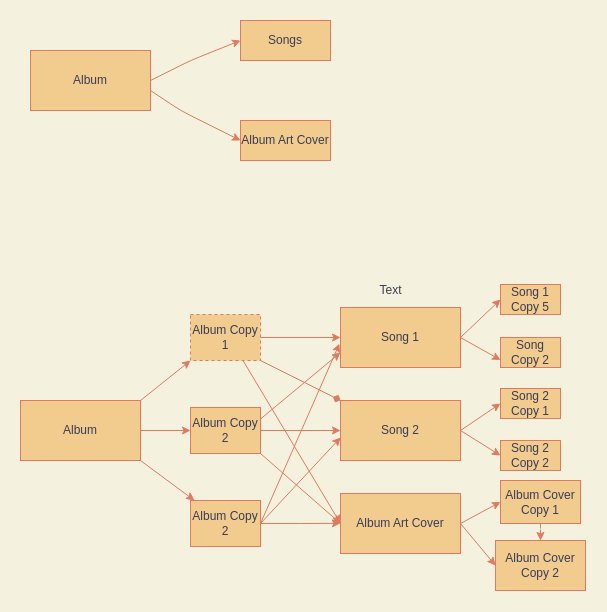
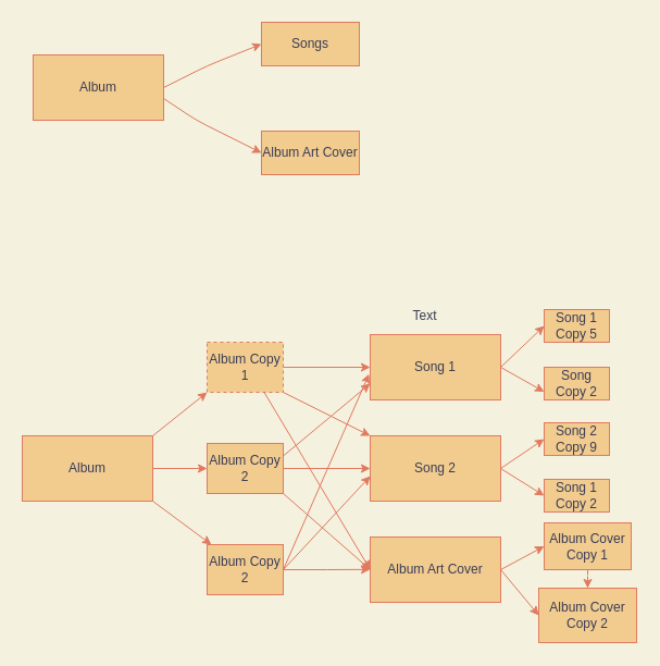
  <mxCell id="0" />
  <mxCell id="1" parent="0" />
  <mxCell id="2" value="Album" style="rounded=0;whiteSpace=wrap;html=1;strokeColor=#E07A5F;fillColor=#F2CC8F;fontColor=#393C56;" parent="1" vertex="1"><mxGeometry x="30" y="50" width="120" height="60" as="geometry" /></mxCell>
  <mxCell id="3" value="" style="endArrow=classic;html=1;exitX=1;exitY=0.5;exitDx=0;exitDy=0;strokeColor=#E07A5F;labelBackgroundColor=#F4F1DE;fontColor=#393C56;" parent="1" source="2" edge="1"><mxGeometry width="50" height="50" relative="1" as="geometry"><mxPoint x="210" y="180" as="sourcePoint" /><mxPoint x="240" y="40" as="targetPoint" /><Array as="points"><mxPoint x="190" y="60" /></Array></mxGeometry></mxCell>
  <mxCell id="4" value="" style="endArrow=classic;html=1;exitX=1;exitY=0.5;exitDx=0;exitDy=0;strokeColor=#E07A5F;labelBackgroundColor=#F4F1DE;fontColor=#393C56;" parent="1" edge="1"><mxGeometry width="50" height="50" relative="1" as="geometry"><mxPoint x="150" y="90" as="sourcePoint" /><mxPoint x="240" y="140" as="targetPoint" /><Array as="points"><mxPoint x="180" y="110" /></Array></mxGeometry></mxCell>
  <mxCell id="5" value="Songs" style="rounded=0;whiteSpace=wrap;html=1;strokeColor=#E07A5F;fillColor=#F2CC8F;fontColor=#393C56;" parent="1" vertex="1"><mxGeometry x="240" y="20" width="90" height="40" as="geometry" /></mxCell>
  <mxCell id="6" value="Album Art Cover" style="rounded=0;whiteSpace=wrap;html=1;strokeColor=#E07A5F;fillColor=#F2CC8F;fontColor=#393C56;" parent="1" vertex="1"><mxGeometry x="240" y="120" width="90" height="40" as="geometry" /></mxCell>
  <mxCell id="7" style="edgeStyle=orthogonalEdgeStyle;rounded=0;orthogonalLoop=1;jettySize=auto;html=1;exitX=1;exitY=0.5;exitDx=0;exitDy=0;entryX=0;entryY=0.5;entryDx=0;entryDy=0;strokeColor=#E07A5F;labelBackgroundColor=#F4F1DE;fontColor=#393C56;" parent="1" source="8" target="12" edge="1"><mxGeometry relative="1" as="geometry" /></mxCell>
  <mxCell id="8" value="Album" style="rounded=0;whiteSpace=wrap;html=1;strokeColor=#E07A5F;fillColor=#F2CC8F;fontColor=#393C56;" parent="1" vertex="1"><mxGeometry x="20" y="400" width="120" height="60" as="geometry" /></mxCell>
  <mxCell id="9" style="edgeStyle=orthogonalEdgeStyle;rounded=0;orthogonalLoop=1;jettySize=auto;html=1;exitX=1;exitY=0.5;exitDx=0;exitDy=0;entryX=0;entryY=0.5;entryDx=0;entryDy=0;strokeColor=#E07A5F;labelBackgroundColor=#F4F1DE;fontColor=#393C56;" parent="1" source="10" target="17" edge="1"><mxGeometry relative="1" as="geometry" /></mxCell>
  <mxCell id="10" value="Album Copy 1" style="rounded=0;whiteSpace=wrap;html=1;strokeColor=#E07A5F;fillColor=#F2CC8F;fontColor=#393C56;dashed=1;" parent="1" vertex="1"><mxGeometry x="190" y="314" width="70" height="46" as="geometry" /></mxCell>
  <mxCell id="11" style="edgeStyle=orthogonalEdgeStyle;rounded=0;orthogonalLoop=1;jettySize=auto;html=1;exitX=1;exitY=0.5;exitDx=0;exitDy=0;entryX=0;entryY=0.5;entryDx=0;entryDy=0;strokeColor=#E07A5F;labelBackgroundColor=#F4F1DE;fontColor=#393C56;" parent="1" source="12" target="18" edge="1"><mxGeometry relative="1" as="geometry" /></mxCell>
  <mxCell id="12" value="Album Copy 2" style="rounded=0;whiteSpace=wrap;html=1;strokeColor=#E07A5F;fillColor=#F2CC8F;fontColor=#393C56;" parent="1" vertex="1"><mxGeometry x="190" y="407" width="70" height="46" as="geometry" /></mxCell>
  <mxCell id="13" style="edgeStyle=orthogonalEdgeStyle;rounded=0;orthogonalLoop=1;jettySize=auto;html=1;exitX=1;exitY=0.5;exitDx=0;exitDy=0;strokeColor=#E07A5F;labelBackgroundColor=#F4F1DE;fontColor=#393C56;" parent="1" source="14" edge="1"><mxGeometry relative="1" as="geometry"><mxPoint x="340" y="522.833" as="targetPoint" /></mxGeometry></mxCell>
  <mxCell id="14" value="Album Copy 2" style="rounded=0;whiteSpace=wrap;html=1;strokeColor=#E07A5F;fillColor=#F2CC8F;fontColor=#393C56;" parent="1" vertex="1"><mxGeometry x="190" y="500" width="70" height="46" as="geometry" /></mxCell>
  <mxCell id="15" value="" style="endArrow=classic;html=1;strokeColor=#E07A5F;exitX=1;exitY=0;exitDx=0;exitDy=0;entryX=0;entryY=1;entryDx=0;entryDy=0;labelBackgroundColor=#F4F1DE;fontColor=#393C56;" parent="1" source="8" target="10" edge="1"><mxGeometry width="50" height="50" relative="1" as="geometry"><mxPoint x="340" y="400" as="sourcePoint" /><mxPoint x="390" y="350" as="targetPoint" /></mxGeometry></mxCell>
  <mxCell id="16" value="" style="endArrow=classic;html=1;strokeColor=#E07A5F;exitX=1;exitY=1;exitDx=0;exitDy=0;labelBackgroundColor=#F4F1DE;fontColor=#393C56;" parent="1" source="8" target="14" edge="1"><mxGeometry width="50" height="50" relative="1" as="geometry"><mxPoint x="340" y="400" as="sourcePoint" /><mxPoint x="390" y="350" as="targetPoint" /></mxGeometry></mxCell>
  <mxCell id="17" value="Song 1" style="rounded=0;whiteSpace=wrap;html=1;strokeColor=#E07A5F;fillColor=#F2CC8F;fontColor=#393C56;" parent="1" vertex="1"><mxGeometry x="340" y="307" width="120" height="60" as="geometry" /></mxCell>
  <mxCell id="18" value="Song 2" style="rounded=0;whiteSpace=wrap;html=1;strokeColor=#E07A5F;fillColor=#F2CC8F;fontColor=#393C56;" parent="1" vertex="1"><mxGeometry x="340" y="400" width="120" height="60" as="geometry" /></mxCell>
  <mxCell id="19" value="Album Art Cover" style="rounded=0;whiteSpace=wrap;html=1;strokeColor=#E07A5F;fillColor=#F2CC8F;fontColor=#393C56;" parent="1" vertex="1"><mxGeometry x="340" y="493" width="120" height="60" as="geometry" /></mxCell>
- <mxCell id="20" value="" style="endArrow=diamond;html=1;strokeColor=#E07A5F;exitX=1;exitY=1;exitDx=0;exitDy=0;labelBackgroundColor=#F4F1DE;fontColor=#393C56;" parent="1" source="10" target="18" edge="1"><mxGeometry width="50" height="50" relative="1" as="geometry"><mxPoint x="340" y="400" as="sourcePoint" /><mxPoint x="390" y="350" as="targetPoint" /></mxGeometry></mxCell>
+ <mxCell id="20" value="" style="endArrow=classic;html=1;strokeColor=#E07A5F;exitX=1;exitY=1;exitDx=0;exitDy=0;labelBackgroundColor=#F4F1DE;fontColor=#393C56;" parent="1" source="10" target="18" edge="1"><mxGeometry width="50" height="50" relative="1" as="geometry"><mxPoint x="340" y="400" as="sourcePoint" /><mxPoint x="390" y="350" as="targetPoint" /></mxGeometry></mxCell>
  <mxCell id="21" value="" style="endArrow=classic;html=1;strokeColor=#E07A5F;exitX=0.75;exitY=1;exitDx=0;exitDy=0;entryX=0;entryY=0.5;entryDx=0;entryDy=0;labelBackgroundColor=#F4F1DE;fontColor=#393C56;" parent="1" source="10" target="19" edge="1"><mxGeometry width="50" height="50" relative="1" as="geometry"><mxPoint x="340" y="400" as="sourcePoint" /><mxPoint x="390" y="350" as="targetPoint" /></mxGeometry></mxCell>
  <mxCell id="22" value="" style="endArrow=classic;html=1;strokeColor=#E07A5F;exitX=1;exitY=0.25;exitDx=0;exitDy=0;entryX=0;entryY=0.75;entryDx=0;entryDy=0;labelBackgroundColor=#F4F1DE;fontColor=#393C56;" parent="1" source="12" target="17" edge="1"><mxGeometry width="50" height="50" relative="1" as="geometry"><mxPoint x="360" y="450" as="sourcePoint" /><mxPoint x="410" y="400" as="targetPoint" /></mxGeometry></mxCell>
  <mxCell id="23" value="" style="endArrow=classic;html=1;strokeColor=#E07A5F;exitX=1;exitY=1;exitDx=0;exitDy=0;entryX=0;entryY=0.5;entryDx=0;entryDy=0;labelBackgroundColor=#F4F1DE;fontColor=#393C56;" parent="1" source="12" target="19" edge="1"><mxGeometry width="50" height="50" relative="1" as="geometry"><mxPoint x="360" y="450" as="sourcePoint" /><mxPoint x="410" y="400" as="targetPoint" /></mxGeometry></mxCell>
  <mxCell id="24" value="" style="endArrow=classic;html=1;strokeColor=#E07A5F;exitX=1;exitY=0.5;exitDx=0;exitDy=0;entryX=0.001;entryY=0.617;entryDx=0;entryDy=0;entryPerimeter=0;labelBackgroundColor=#F4F1DE;fontColor=#393C56;" parent="1" source="14" target="18" edge="1"><mxGeometry width="50" height="50" relative="1" as="geometry"><mxPoint x="360" y="450" as="sourcePoint" /><mxPoint x="410" y="400" as="targetPoint" /></mxGeometry></mxCell>
  <mxCell id="25" value="" style="endArrow=classic;html=1;strokeColor=#E07A5F;exitX=1;exitY=0.5;exitDx=0;exitDy=0;entryX=-0.009;entryY=0.604;entryDx=0;entryDy=0;entryPerimeter=0;labelBackgroundColor=#F4F1DE;fontColor=#393C56;" parent="1" source="14" target="17" edge="1"><mxGeometry width="50" height="50" relative="1" as="geometry"><mxPoint x="360" y="450" as="sourcePoint" /><mxPoint x="410" y="400" as="targetPoint" /></mxGeometry></mxCell>
  <mxCell id="26" value="Song 1 Copy 5" style="rounded=0;whiteSpace=wrap;html=1;strokeColor=#E07A5F;fillColor=#F2CC8F;fontColor=#393C56;" parent="1" vertex="1"><mxGeometry x="500" y="284" width="60" height="30" as="geometry" /></mxCell>
  <mxCell id="27" value="Song Copy 2" style="rounded=0;whiteSpace=wrap;html=1;strokeColor=#E07A5F;fillColor=#F2CC8F;fontColor=#393C56;" parent="1" vertex="1"><mxGeometry x="500" y="337" width="60" height="30" as="geometry" /></mxCell>
  <mxCell id="28" value="" style="endArrow=classic;html=1;strokeColor=#E07A5F;entryX=0;entryY=0.5;entryDx=0;entryDy=0;labelBackgroundColor=#F4F1DE;fontColor=#393C56;" parent="1" target="26" edge="1"><mxGeometry width="50" height="50" relative="1" as="geometry"><mxPoint x="460" y="337" as="sourcePoint" /><mxPoint x="400" y="370" as="targetPoint" /></mxGeometry></mxCell>
  <mxCell id="29" value="" style="endArrow=classic;html=1;strokeColor=#E07A5F;exitX=1;exitY=0.5;exitDx=0;exitDy=0;entryX=0;entryY=0.75;entryDx=0;entryDy=0;labelBackgroundColor=#F4F1DE;fontColor=#393C56;" parent="1" source="17" target="27" edge="1"><mxGeometry width="50" height="50" relative="1" as="geometry"><mxPoint x="350" y="420" as="sourcePoint" /><mxPoint x="400" y="370" as="targetPoint" /></mxGeometry></mxCell>
- <mxCell id="30" value="Song 2 Copy 1" style="rounded=0;whiteSpace=wrap;html=1;strokeColor=#E07A5F;fillColor=#F2CC8F;fontColor=#393C56;" parent="1" vertex="1"><mxGeometry x="500" y="388" width="60" height="30" as="geometry" /></mxCell>
- <mxCell id="31" value="Song 2 Copy 2" style="rounded=0;whiteSpace=wrap;html=1;strokeColor=#E07A5F;fillColor=#F2CC8F;fontColor=#393C56;" parent="1" vertex="1"><mxGeometry x="500" y="440" width="60" height="30" as="geometry" /></mxCell>
+ <mxCell id="30" value="Song 2 Copy 9" style="rounded=0;whiteSpace=wrap;html=1;strokeColor=#E07A5F;fillColor=#F2CC8F;fontColor=#393C56;" parent="1" vertex="1"><mxGeometry x="500" y="388" width="60" height="30" as="geometry" /></mxCell>
+ <mxCell id="31" value="Song 1 Copy 2" style="rounded=0;whiteSpace=wrap;html=1;strokeColor=#E07A5F;fillColor=#F2CC8F;fontColor=#393C56;" parent="1" vertex="1"><mxGeometry x="500" y="440" width="60" height="30" as="geometry" /></mxCell>
  <mxCell id="32" value="" style="edgeStyle=orthogonalEdgeStyle;rounded=0;orthogonalLoop=1;jettySize=auto;html=1;strokeColor=#E07A5F;labelBackgroundColor=#F4F1DE;fontColor=#393C56;dashed=1;" parent="1" source="33" target="34" edge="1"><mxGeometry relative="1" as="geometry" /></mxCell>
  <mxCell id="33" value="Album Cover Copy 1" style="rounded=0;whiteSpace=wrap;html=1;strokeColor=#E07A5F;fillColor=#F2CC8F;fontColor=#393C56;" parent="1" vertex="1"><mxGeometry x="500" y="480" width="80" height="43" as="geometry" /></mxCell>
  <mxCell id="34" value="Album Cover Copy 2" style="rounded=0;whiteSpace=wrap;html=1;strokeColor=#E07A5F;fillColor=#F2CC8F;fontColor=#393C56;" parent="1" vertex="1"><mxGeometry x="495" y="540" width="90" height="50" as="geometry" /></mxCell>
  <mxCell id="35" value="" style="endArrow=classic;html=1;strokeColor=#E07A5F;exitX=1;exitY=0.5;exitDx=0;exitDy=0;entryX=0;entryY=0.5;entryDx=0;entryDy=0;labelBackgroundColor=#F4F1DE;fontColor=#393C56;" parent="1" source="18" target="30" edge="1"><mxGeometry width="50" height="50" relative="1" as="geometry"><mxPoint x="350" y="420" as="sourcePoint" /><mxPoint x="400" y="370" as="targetPoint" /></mxGeometry></mxCell>
  <mxCell id="36" value="" style="endArrow=classic;html=1;strokeColor=#E07A5F;exitX=1;exitY=0.5;exitDx=0;exitDy=0;entryX=0;entryY=0.5;entryDx=0;entryDy=0;labelBackgroundColor=#F4F1DE;fontColor=#393C56;" parent="1" source="18" target="31" edge="1"><mxGeometry width="50" height="50" relative="1" as="geometry"><mxPoint x="350" y="420" as="sourcePoint" /><mxPoint x="400" y="370" as="targetPoint" /></mxGeometry></mxCell>
  <mxCell id="37" value="" style="endArrow=classic;html=1;strokeColor=#E07A5F;exitX=1;exitY=0.5;exitDx=0;exitDy=0;entryX=0;entryY=0.5;entryDx=0;entryDy=0;labelBackgroundColor=#F4F1DE;fontColor=#393C56;" parent="1" source="19" target="33" edge="1"><mxGeometry width="50" height="50" relative="1" as="geometry"><mxPoint x="350" y="420" as="sourcePoint" /><mxPoint x="400" y="370" as="targetPoint" /></mxGeometry></mxCell>
  <mxCell id="38" value="" style="endArrow=classic;html=1;strokeColor=#E07A5F;exitX=1;exitY=0.5;exitDx=0;exitDy=0;entryX=0;entryY=0.5;entryDx=0;entryDy=0;labelBackgroundColor=#F4F1DE;fontColor=#393C56;" parent="1" source="19" target="34" edge="1"><mxGeometry width="50" height="50" relative="1" as="geometry"><mxPoint x="350" y="420" as="sourcePoint" /><mxPoint x="400" y="370" as="targetPoint" /></mxGeometry></mxCell>
  <mxCell id="39" value="Text" style="text;html=1;align=center;verticalAlign=middle;resizable=0;points=[];autosize=1;fontColor=#393C56;" parent="1" vertex="1"><mxGeometry x="370" y="280" width="40" height="20" as="geometry" /></mxCell>
